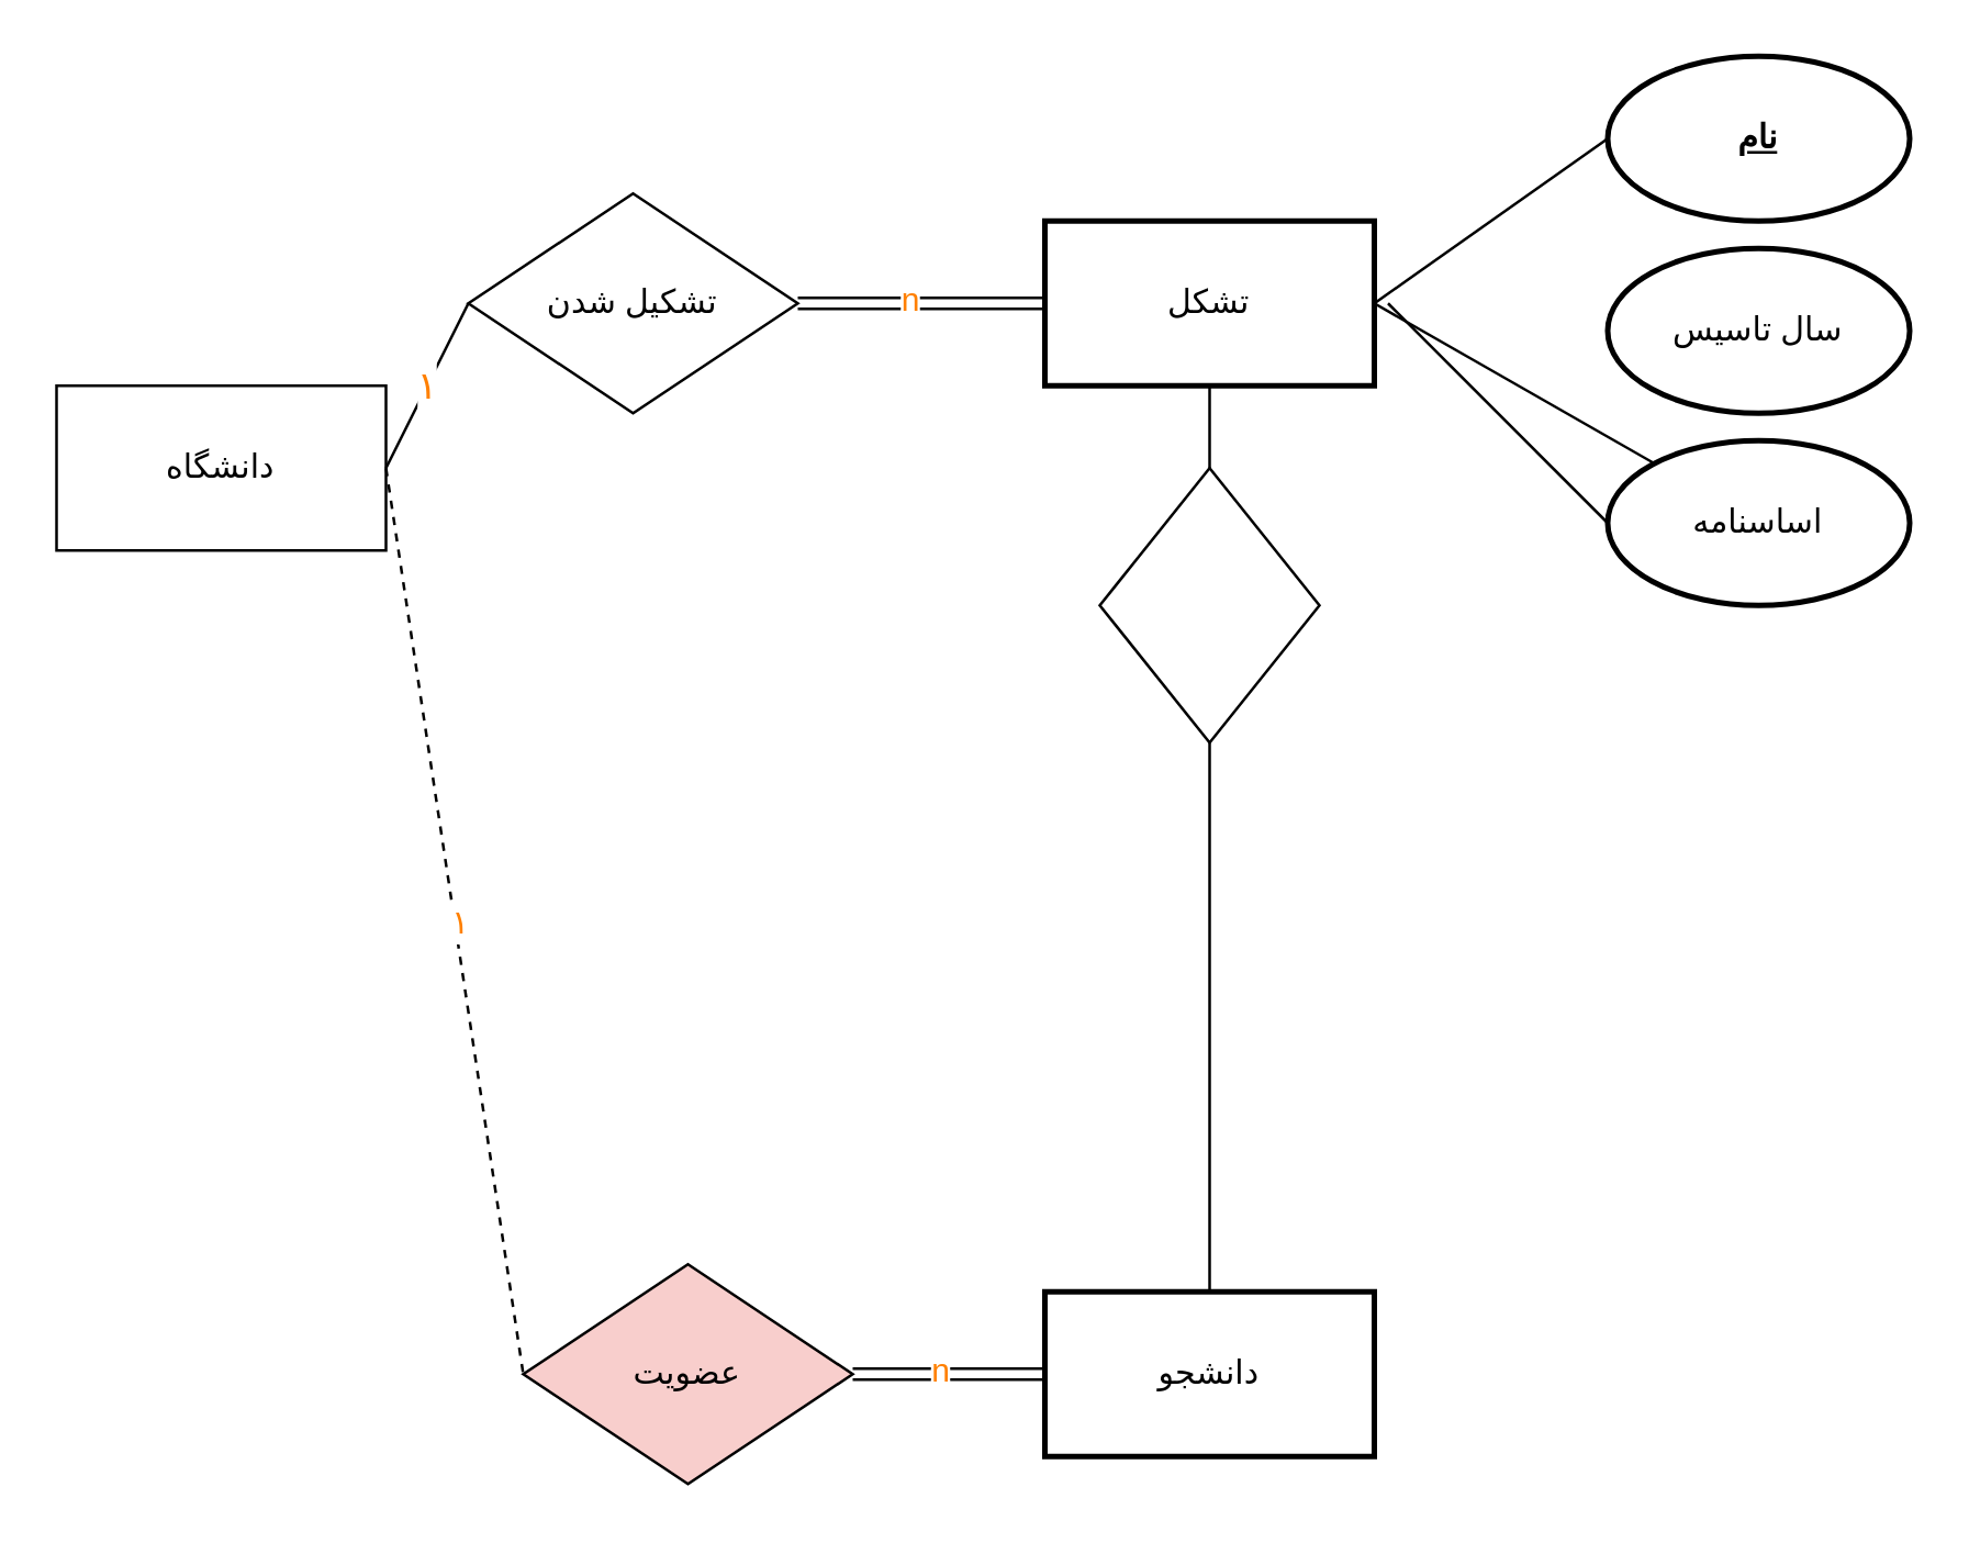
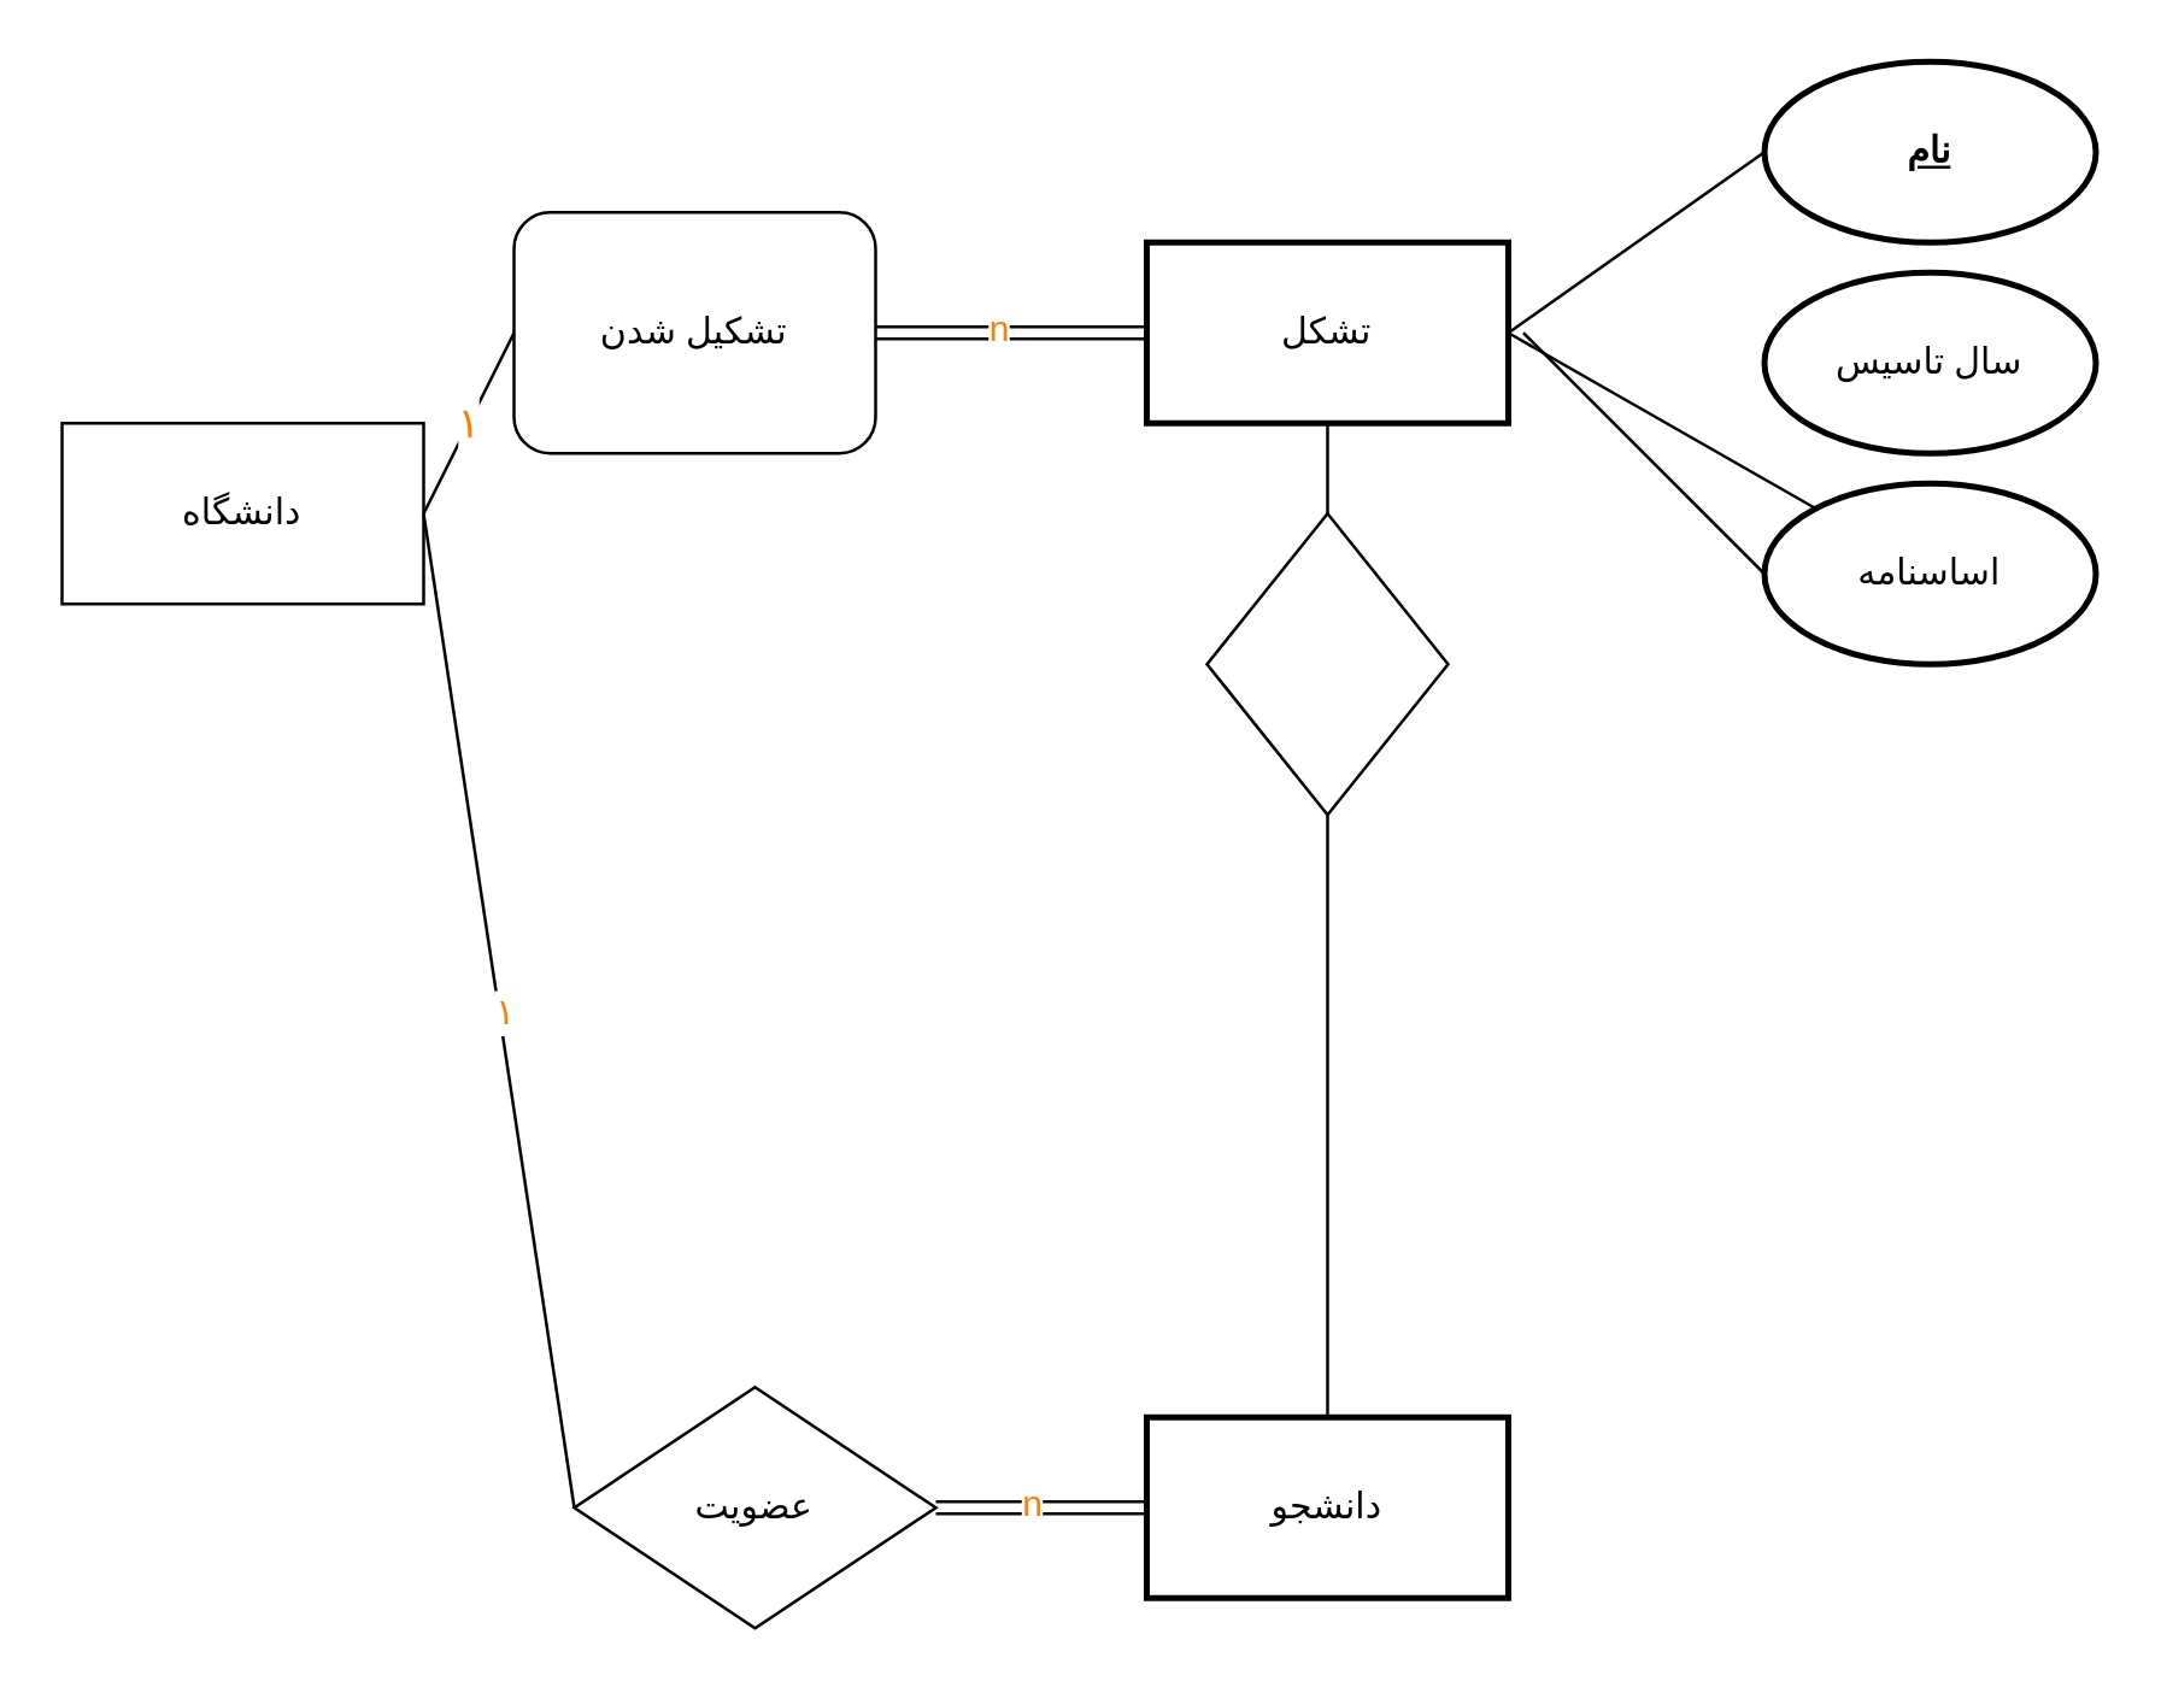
  <mxCell id="0" />
  <mxCell id="1" parent="0" />
  <mxCell id="2" value="تشکل" style="rounded=0;whiteSpace=wrap;html=1;strokeWidth=2;" vertex="1" parent="1"><mxGeometry x="380" y="80" width="120" height="60" as="geometry" /></mxCell>
  <mxCell id="3" value="دانشجو" style="rounded=0;whiteSpace=wrap;html=1;strokeWidth=2;" vertex="1" parent="1"><mxGeometry x="380" y="470" width="120" height="60" as="geometry" /></mxCell>
  <mxCell id="4" value="&lt;b&gt;&lt;u&gt;نام&lt;/u&gt;&lt;/b&gt;" style="ellipse;whiteSpace=wrap;html=1;strokeWidth=2;" vertex="1" parent="1"><mxGeometry x="585" y="20" width="110" height="60" as="geometry" /></mxCell>
  <mxCell id="5" value="سال تاسیس" style="ellipse;whiteSpace=wrap;html=1;strokeWidth=2;" vertex="1" parent="1"><mxGeometry x="585" y="90" width="110" height="60" as="geometry" /></mxCell>
  <mxCell id="6" value="اساسنامه" style="ellipse;whiteSpace=wrap;html=1;strokeWidth=2;" vertex="1" parent="1"><mxGeometry x="585" y="160" width="110" height="60" as="geometry" /></mxCell>
  <mxCell id="7" value="" style="endArrow=none;html=1;rounded=0;entryX=0;entryY=0.5;entryDx=0;entryDy=0;exitX=1;exitY=0.5;exitDx=0;exitDy=0;" edge="1" parent="1" source="2" target="4"><mxGeometry width="50" height="50" relative="1" as="geometry"><mxPoint x="475" y="250" as="sourcePoint" /><mxPoint x="525" y="200" as="targetPoint" /></mxGeometry></mxCell>
  <mxCell id="8" value="" style="endArrow=none;html=1;rounded=0;exitX=1;exitY=0.5;exitDx=0;exitDy=0;" edge="1" parent="1" source="2" target="6"><mxGeometry width="50" height="50" relative="1" as="geometry"><mxPoint x="505" y="110" as="sourcePoint" /><mxPoint x="595" y="60" as="targetPoint" /></mxGeometry></mxCell>
  <mxCell id="9" value="" style="endArrow=none;html=1;rounded=0;entryX=0;entryY=0.5;entryDx=0;entryDy=0;" edge="1" parent="1" target="6"><mxGeometry width="50" height="50" relative="1" as="geometry"><mxPoint x="505" y="110" as="sourcePoint" /><mxPoint x="605" y="70" as="targetPoint" /></mxGeometry></mxCell>
  <mxCell id="10" value="دانشگاه" style="rounded=0;whiteSpace=wrap;html=1;" vertex="1" parent="1"><mxGeometry x="20" y="140" width="120" height="60" as="geometry" /></mxCell>
- <mxCell id="11" value="&lt;div&gt;تشکیل شدن&lt;/div&gt;" style="rhombus;whiteSpace=wrap;html=1;" vertex="1" parent="1"><mxGeometry x="170" y="70" width="120" height="80" as="geometry" /></mxCell>
+ <mxCell id="11" value="&lt;div&gt;تشکیل شدن&lt;/div&gt;" style="whiteSpace=wrap;html=1;rounded=1;" vertex="1" parent="1"><mxGeometry x="170" y="70" width="120" height="80" as="geometry" /></mxCell>
  <mxCell id="12" value="&lt;font color=&quot;#ff8000&quot; style=&quot;font-size: 14px;&quot;&gt;۱&lt;/font&gt;" style="endArrow=none;html=1;rounded=0;exitX=1;exitY=0.5;exitDx=0;exitDy=0;entryX=0;entryY=0.5;entryDx=0;entryDy=0;" edge="1" parent="1" source="10" target="11"><mxGeometry width="50" height="50" relative="1" as="geometry"><mxPoint x="500" y="290" as="sourcePoint" /><mxPoint x="550" y="240" as="targetPoint" /></mxGeometry></mxCell>
  <mxCell id="13" value="" style="shape=link;html=1;rounded=0;exitX=1;exitY=0.5;exitDx=0;exitDy=0;entryX=0;entryY=0.5;entryDx=0;entryDy=0;" edge="1" parent="1" source="11" target="2"><mxGeometry width="100" relative="1" as="geometry"><mxPoint x="470" y="270" as="sourcePoint" /><mxPoint x="550" y="260" as="targetPoint" /></mxGeometry></mxCell>
  <mxCell id="14" value="n" style="edgeLabel;html=1;align=center;verticalAlign=middle;resizable=0;points=[];fontSize=12;fontColor=#FF8000;" vertex="1" connectable="0" parent="13"><mxGeometry x="-0.108" y="2" relative="1" as="geometry"><mxPoint as="offset" /></mxGeometry></mxCell>
- <mxCell id="15" value="" style="endArrow=none;html=1;rounded=0;exitX=1;exitY=0.5;exitDx=0;exitDy=0;entryX=0;entryY=0.5;entryDx=0;entryDy=0;dashed=1;" edge="1" parent="1" source="10" target="17"><mxGeometry width="50" height="50" relative="1" as="geometry"><mxPoint x="500" y="290" as="sourcePoint" /><mxPoint x="170" y="260" as="targetPoint" /></mxGeometry></mxCell>
+ <mxCell id="15" value="" style="endArrow=none;html=1;rounded=0;exitX=1;exitY=0.5;exitDx=0;exitDy=0;entryX=0;entryY=0.5;entryDx=0;entryDy=0;" edge="1" parent="1" source="10" target="17"><mxGeometry width="50" height="50" relative="1" as="geometry"><mxPoint x="500" y="290" as="sourcePoint" /><mxPoint x="170" y="260" as="targetPoint" /></mxGeometry></mxCell>
  <mxCell id="16" value="۱" style="edgeLabel;html=1;align=center;verticalAlign=middle;resizable=0;points=[];fontSize=12;fontColor=#FF8000;" vertex="1" connectable="0" parent="15"><mxGeometry x="0.008" y="1" relative="1" as="geometry"><mxPoint as="offset" /></mxGeometry></mxCell>
- <mxCell id="17" value="عضویت " style="rhombus;whiteSpace=wrap;html=1;fillColor=#f8cecc;" vertex="1" parent="1"><mxGeometry x="190" y="460" width="120" height="80" as="geometry" /></mxCell>
+ <mxCell id="17" value="عضویت " style="rhombus;whiteSpace=wrap;html=1;" vertex="1" parent="1"><mxGeometry x="190" y="460" width="120" height="80" as="geometry" /></mxCell>
  <mxCell id="18" value="" style="shape=link;html=1;rounded=0;entryX=0;entryY=0.5;entryDx=0;entryDy=0;exitX=1;exitY=0.5;exitDx=0;exitDy=0;" edge="1" parent="1" source="17" target="3"><mxGeometry width="100" relative="1" as="geometry"><mxPoint x="310" y="500" as="sourcePoint" /><mxPoint x="390" y="499.47" as="targetPoint" /></mxGeometry></mxCell>
  <mxCell id="19" value="n" style="edgeLabel;html=1;align=center;verticalAlign=middle;resizable=0;points=[];fontSize=12;fontColor=#FF8000;" vertex="1" connectable="0" parent="18"><mxGeometry x="-0.108" y="2" relative="1" as="geometry"><mxPoint as="offset" /></mxGeometry></mxCell>
  <mxCell id="20" value="" style="rhombus;whiteSpace=wrap;html=1;rotation=-90;" vertex="1" parent="1"><mxGeometry x="390" y="180" width="100" height="80" as="geometry" /></mxCell>
  <mxCell id="21" value="" style="endArrow=none;html=1;rounded=0;entryX=0.5;entryY=1;entryDx=0;entryDy=0;exitX=1;exitY=0.5;exitDx=0;exitDy=0;" edge="1" parent="1" source="20" target="2"><mxGeometry width="50" height="50" relative="1" as="geometry"><mxPoint x="448" y="170" as="sourcePoint" /><mxPoint x="460" y="240" as="targetPoint" /></mxGeometry></mxCell>
  <mxCell id="22" value="" style="endArrow=none;html=1;rounded=0;entryX=0;entryY=0.5;entryDx=0;entryDy=0;exitX=0.5;exitY=0;exitDx=0;exitDy=0;" edge="1" parent="1" source="3" target="20"><mxGeometry width="50" height="50" relative="1" as="geometry"><mxPoint x="410" y="290" as="sourcePoint" /><mxPoint x="370" y="230" as="targetPoint" /></mxGeometry></mxCell>
